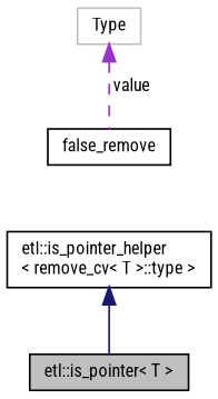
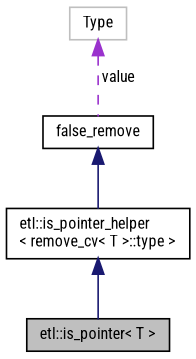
  digraph {
    fontname="Roboto Condensed"
    node [color=black fillcolor=white fontname="Roboto Condensed" fontsize=10 shape=record style=filled]
    edge [color=midnightblue dir=back fontname="Roboto Condensed" fontsize=10 labelfontname=Helvetica labelfontsize=10 style=solid]
    n1 [fillcolor=grey75 fontcolor=black height=0.2 label="etl::is_pointer\< T \>" width=0.4]
    n2 [height=0.2 label="etl::is_pointer_helper\l\< remove_cv\< T \>::type \>" width=0.4]
    n3 [height=0.2 label=false_remove width=0.4]
    n4 [color=grey75 height=0.2 label=Type width=0.4]
    n2 -> n1
+   n3 -> n2
    n4 -> n3 [color=darkorchid3 label=" value" style=dashed]
  }
